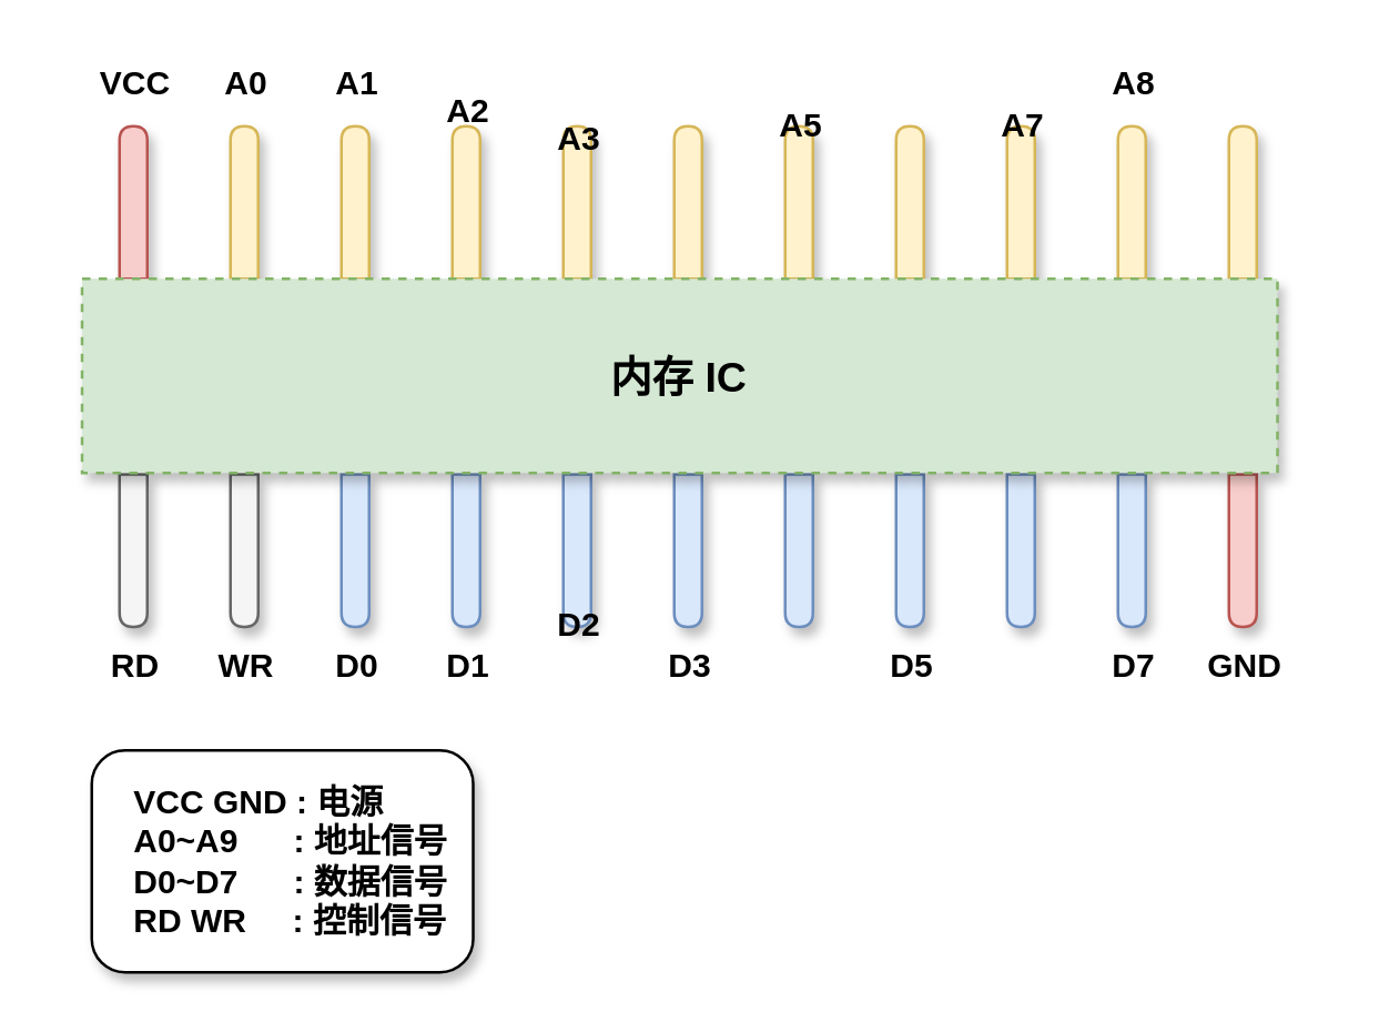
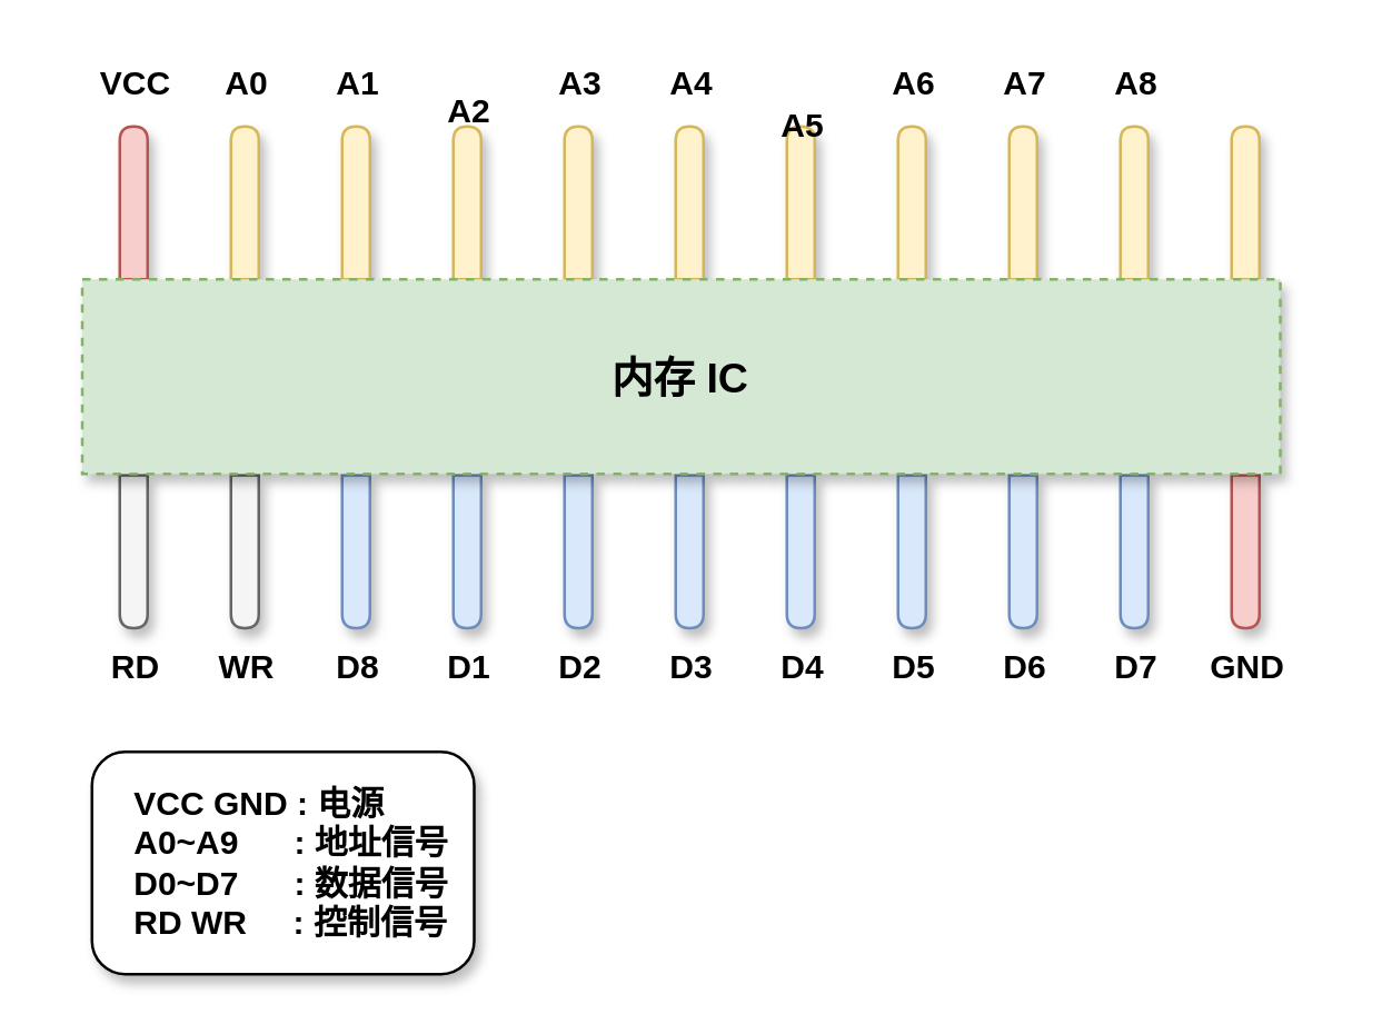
  <mxCell id="0" />
  <mxCell id="1" parent="0" />
  <mxCell id="2" value="" style="shape=delay;whiteSpace=wrap;html=1;fontSize=15;rotation=-90;fillColor=#f8cecc;strokeColor=#b85450;shadow=1;" vertex="1" parent="1"><mxGeometry x="20" y="67.5" width="55" height="10" as="geometry" /></mxCell>
  <mxCell id="3" value="" style="shape=delay;whiteSpace=wrap;html=1;fontSize=15;rotation=-90;fillColor=#fff2cc;strokeColor=#d6b656;shadow=1;" vertex="1" parent="1"><mxGeometry x="60" y="67.5" width="55" height="10" as="geometry" /></mxCell>
  <mxCell id="4" value="" style="shape=delay;whiteSpace=wrap;html=1;fontSize=15;rotation=-90;fillColor=#fff2cc;strokeColor=#d6b656;shadow=1;" vertex="1" parent="1"><mxGeometry x="100" y="67.5" width="55" height="10" as="geometry" /></mxCell>
  <mxCell id="5" value="" style="shape=delay;whiteSpace=wrap;html=1;fontSize=15;rotation=-90;fillColor=#fff2cc;strokeColor=#d6b656;shadow=1;" vertex="1" parent="1"><mxGeometry x="140" y="67.5" width="55" height="10" as="geometry" /></mxCell>
  <mxCell id="6" value="" style="shape=delay;whiteSpace=wrap;html=1;fontSize=15;rotation=-90;fillColor=#fff2cc;strokeColor=#d6b656;shadow=1;" vertex="1" parent="1"><mxGeometry x="180" y="67.5" width="55" height="10" as="geometry" /></mxCell>
  <mxCell id="7" value="" style="shape=delay;whiteSpace=wrap;html=1;fontSize=15;rotation=-90;fillColor=#fff2cc;strokeColor=#d6b656;shadow=1;" vertex="1" parent="1"><mxGeometry x="220" y="67.5" width="55" height="10" as="geometry" /></mxCell>
  <mxCell id="8" value="" style="shape=delay;whiteSpace=wrap;html=1;fontSize=15;rotation=-90;fillColor=#fff2cc;strokeColor=#d6b656;shadow=1;" vertex="1" parent="1"><mxGeometry x="260" y="67.5" width="55" height="10" as="geometry" /></mxCell>
  <mxCell id="9" value="" style="shape=delay;whiteSpace=wrap;html=1;fontSize=15;rotation=-90;fillColor=#fff2cc;strokeColor=#d6b656;shadow=1;" vertex="1" parent="1"><mxGeometry x="300" y="67.5" width="55" height="10" as="geometry" /></mxCell>
  <mxCell id="10" value="" style="shape=delay;whiteSpace=wrap;html=1;fontSize=15;rotation=-90;fillColor=#fff2cc;strokeColor=#d6b656;shadow=1;" vertex="1" parent="1"><mxGeometry x="340" y="67.5" width="55" height="10" as="geometry" /></mxCell>
  <mxCell id="11" value="" style="shape=delay;whiteSpace=wrap;html=1;fontSize=15;rotation=-90;fillColor=#fff2cc;strokeColor=#d6b656;shadow=1;" vertex="1" parent="1"><mxGeometry x="380" y="67.5" width="55" height="10" as="geometry" /></mxCell>
  <mxCell id="12" value="" style="shape=delay;whiteSpace=wrap;html=1;fontSize=15;rotation=-90;direction=west;shadow=1;fillColor=#f5f5f5;strokeColor=#666666;fontColor=#333333;" vertex="1" parent="1"><mxGeometry x="20" y="193" width="55" height="10" as="geometry" /></mxCell>
  <mxCell id="13" value="" style="shape=delay;whiteSpace=wrap;html=1;fontSize=15;rotation=-90;direction=west;shadow=1;fillColor=#f5f5f5;strokeColor=#666666;fontColor=#333333;" vertex="1" parent="1"><mxGeometry x="60" y="193" width="55" height="10" as="geometry" /></mxCell>
  <mxCell id="14" value="" style="shape=delay;whiteSpace=wrap;html=1;fontSize=15;rotation=-90;direction=west;shadow=1;fillColor=#dae8fc;strokeColor=#6c8ebf;" vertex="1" parent="1"><mxGeometry x="100" y="193" width="55" height="10" as="geometry" /></mxCell>
  <mxCell id="15" value="" style="shape=delay;whiteSpace=wrap;html=1;fontSize=15;rotation=-90;direction=west;shadow=1;fillColor=#dae8fc;strokeColor=#6c8ebf;" vertex="1" parent="1"><mxGeometry x="140" y="193" width="55" height="10" as="geometry" /></mxCell>
  <mxCell id="16" value="" style="shape=delay;whiteSpace=wrap;html=1;fontSize=15;rotation=-90;direction=west;shadow=1;fillColor=#dae8fc;strokeColor=#6c8ebf;" vertex="1" parent="1"><mxGeometry x="180" y="193" width="55" height="10" as="geometry" /></mxCell>
  <mxCell id="17" value="" style="shape=delay;whiteSpace=wrap;html=1;fontSize=15;rotation=-90;direction=west;shadow=1;fillColor=#dae8fc;strokeColor=#6c8ebf;" vertex="1" parent="1"><mxGeometry x="220" y="193" width="55" height="10" as="geometry" /></mxCell>
  <mxCell id="18" value="" style="shape=delay;whiteSpace=wrap;html=1;fontSize=15;rotation=-90;direction=west;shadow=1;fillColor=#dae8fc;strokeColor=#6c8ebf;" vertex="1" parent="1"><mxGeometry x="260" y="193" width="55" height="10" as="geometry" /></mxCell>
  <mxCell id="19" value="" style="shape=delay;whiteSpace=wrap;html=1;fontSize=15;rotation=-90;direction=west;shadow=1;fillColor=#dae8fc;strokeColor=#6c8ebf;" vertex="1" parent="1"><mxGeometry x="300" y="193" width="55" height="10" as="geometry" /></mxCell>
  <mxCell id="20" value="" style="shape=delay;whiteSpace=wrap;html=1;fontSize=15;rotation=-90;direction=west;shadow=1;fillColor=#dae8fc;strokeColor=#6c8ebf;" vertex="1" parent="1"><mxGeometry x="340" y="193" width="55" height="10" as="geometry" /></mxCell>
  <mxCell id="21" value="" style="shape=delay;whiteSpace=wrap;html=1;fontSize=15;rotation=-90;direction=west;shadow=1;fillColor=#dae8fc;strokeColor=#6c8ebf;" vertex="1" parent="1"><mxGeometry x="380" y="193" width="55" height="10" as="geometry" /></mxCell>
  <mxCell id="22" value="VCC" style="text;html=1;align=center;verticalAlign=middle;resizable=0;points=[];autosize=1;fontSize=12;fontStyle=1;shadow=1;" vertex="1" parent="1"><mxGeometry x="27.5" y="20" width="40" height="20" as="geometry" /></mxCell>
  <mxCell id="23" value="A0" style="text;html=1;align=center;verticalAlign=middle;resizable=0;points=[];autosize=1;fontSize=12;fontStyle=1;shadow=1;" vertex="1" parent="1"><mxGeometry x="72.5" y="20" width="30" height="20" as="geometry" /></mxCell>
  <mxCell id="24" value="A1" style="text;html=1;align=center;verticalAlign=middle;resizable=0;points=[];autosize=1;fontSize=12;fontStyle=1;shadow=1;" vertex="1" parent="1"><mxGeometry x="112.5" y="20" width="30" height="20" as="geometry" /></mxCell>
  <mxCell id="25" value="A2" style="text;html=1;align=center;verticalAlign=middle;resizable=0;points=[];autosize=1;fontSize=12;fontStyle=1;shadow=1;" vertex="1" parent="1"><mxGeometry x="152.5" y="30" width="30" height="20" as="geometry" /></mxCell>
- <mxCell id="26" value="A3" style="text;html=1;align=center;verticalAlign=middle;resizable=0;points=[];autosize=1;fontSize=12;fontStyle=1;shadow=1;" vertex="1" parent="1"><mxGeometry x="192.5" y="40" width="30" height="20" as="geometry" /></mxCell>
+ <mxCell id="26" value="A3" style="text;html=1;align=center;verticalAlign=middle;resizable=0;points=[];autosize=1;fontSize=12;fontStyle=1;shadow=1;" vertex="1" parent="1"><mxGeometry x="192.5" y="20" width="30" height="20" as="geometry" /></mxCell>
+ <mxCell id="27" value="A4" style="text;html=1;align=center;verticalAlign=middle;resizable=0;points=[];autosize=1;fontSize=12;fontStyle=1;shadow=1;" vertex="1" parent="1"><mxGeometry x="232.5" y="20" width="30" height="20" as="geometry" /></mxCell>
  <mxCell id="28" value="A5" style="text;html=1;align=center;verticalAlign=middle;resizable=0;points=[];autosize=1;fontSize=12;fontStyle=1;shadow=1;" vertex="1" parent="1"><mxGeometry x="272.5" y="35" width="30" height="20" as="geometry" /></mxCell>
- <mxCell id="30" value="A7" style="text;html=1;align=center;verticalAlign=middle;resizable=0;points=[];autosize=1;fontSize=12;fontStyle=1;shadow=1;" vertex="1" parent="1"><mxGeometry x="352.5" y="35" width="30" height="20" as="geometry" /></mxCell>
+ <mxCell id="29" value="A6" style="text;html=1;align=center;verticalAlign=middle;resizable=0;points=[];autosize=1;fontSize=12;fontStyle=1;shadow=1;" vertex="1" parent="1"><mxGeometry x="312.5" y="20" width="30" height="20" as="geometry" /></mxCell>
+ <mxCell id="30" value="A7" style="text;html=1;align=center;verticalAlign=middle;resizable=0;points=[];autosize=1;fontSize=12;fontStyle=1;shadow=1;" vertex="1" parent="1"><mxGeometry x="352.5" y="20" width="30" height="20" as="geometry" /></mxCell>
  <mxCell id="31" value="A8" style="text;html=1;align=center;verticalAlign=middle;resizable=0;points=[];autosize=1;fontSize=12;fontStyle=1;shadow=1;" vertex="1" parent="1"><mxGeometry x="392.5" y="20" width="30" height="20" as="geometry" /></mxCell>
  <mxCell id="32" value="" style="shape=delay;whiteSpace=wrap;html=1;fontSize=15;rotation=-90;fillColor=#fff2cc;strokeColor=#d6b656;shadow=1;" vertex="1" parent="1"><mxGeometry x="420" y="67.5" width="55" height="10" as="geometry" /></mxCell>
  <mxCell id="33" value="" style="shape=delay;whiteSpace=wrap;html=1;fontSize=15;rotation=-90;direction=west;shadow=1;fillColor=#f8cecc;strokeColor=#b85450;" vertex="1" parent="1"><mxGeometry x="420" y="193" width="55" height="10" as="geometry" /></mxCell>
  <mxCell id="34" value="内存 IC" style="rounded=0;whiteSpace=wrap;html=1;fillColor=#d5e8d4;strokeColor=#82b366;fontStyle=1;fontSize=15;shadow=1;dashed=1;" vertex="1" parent="1"><mxGeometry x="29" y="100" width="431" height="70" as="geometry" /></mxCell>
  <mxCell id="35" value="GND" style="text;html=1;align=center;verticalAlign=middle;resizable=0;points=[];autosize=1;fontSize=12;fontStyle=1;shadow=1;" vertex="1" parent="1"><mxGeometry x="427.5" y="230" width="40" height="20" as="geometry" /></mxCell>
- <mxCell id="36" value="D0" style="text;html=1;align=center;verticalAlign=middle;resizable=0;points=[];autosize=1;fontSize=12;fontStyle=1;shadow=1;" vertex="1" parent="1"><mxGeometry x="112.5" y="230" width="30" height="20" as="geometry" /></mxCell>
+ <mxCell id="36" value="D8" style="text;html=1;align=center;verticalAlign=middle;resizable=0;points=[];autosize=1;fontSize=12;fontStyle=1;shadow=1;" vertex="1" parent="1"><mxGeometry x="112.5" y="230" width="30" height="20" as="geometry" /></mxCell>
  <mxCell id="37" value="D1" style="text;html=1;align=center;verticalAlign=middle;resizable=0;points=[];autosize=1;fontSize=12;fontStyle=1;shadow=1;" vertex="1" parent="1"><mxGeometry x="152.5" y="230" width="30" height="20" as="geometry" /></mxCell>
- <mxCell id="38" value="D2" style="text;html=1;align=center;verticalAlign=middle;resizable=0;points=[];autosize=1;fontSize=12;fontStyle=1;shadow=1;" vertex="1" parent="1"><mxGeometry x="192.5" y="215" width="30" height="20" as="geometry" /></mxCell>
+ <mxCell id="38" value="D2" style="text;html=1;align=center;verticalAlign=middle;resizable=0;points=[];autosize=1;fontSize=12;fontStyle=1;shadow=1;" vertex="1" parent="1"><mxGeometry x="192.5" y="230" width="30" height="20" as="geometry" /></mxCell>
  <mxCell id="39" value="D3" style="text;html=1;align=center;verticalAlign=middle;resizable=0;points=[];autosize=1;fontSize=12;fontStyle=1;shadow=1;" vertex="1" parent="1"><mxGeometry x="232.5" y="230" width="30" height="20" as="geometry" /></mxCell>
+ <mxCell id="40" value="D4" style="text;html=1;align=center;verticalAlign=middle;resizable=0;points=[];autosize=1;fontSize=12;fontStyle=1;shadow=1;" vertex="1" parent="1"><mxGeometry x="272.5" y="230" width="30" height="20" as="geometry" /></mxCell>
  <mxCell id="41" value="D5" style="text;html=1;align=center;verticalAlign=middle;resizable=0;points=[];autosize=1;fontSize=12;fontStyle=1;shadow=1;" vertex="1" parent="1"><mxGeometry x="312.5" y="230" width="30" height="20" as="geometry" /></mxCell>
+ <mxCell id="42" value="D6" style="text;html=1;align=center;verticalAlign=middle;resizable=0;points=[];autosize=1;fontSize=12;fontStyle=1;shadow=1;" vertex="1" parent="1"><mxGeometry x="352.5" y="230" width="30" height="20" as="geometry" /></mxCell>
  <mxCell id="43" value="D7" style="text;html=1;align=center;verticalAlign=middle;resizable=0;points=[];autosize=1;fontSize=12;fontStyle=1;shadow=1;" vertex="1" parent="1"><mxGeometry x="392.5" y="230" width="30" height="20" as="geometry" /></mxCell>
  <mxCell id="44" value="WR" style="text;html=1;align=center;verticalAlign=middle;resizable=0;points=[];autosize=1;fontSize=12;fontStyle=1;shadow=1;" vertex="1" parent="1"><mxGeometry x="67.5" y="230" width="40" height="20" as="geometry" /></mxCell>
  <mxCell id="45" value="RD" style="text;html=1;align=center;verticalAlign=middle;resizable=0;points=[];autosize=1;fontSize=12;fontStyle=1;shadow=1;" vertex="1" parent="1"><mxGeometry x="32.5" y="230" width="30" height="20" as="geometry" /></mxCell>
  <mxCell id="46" value="" style="rounded=1;whiteSpace=wrap;html=1;shadow=1;fontSize=12;" vertex="1" parent="1"><mxGeometry x="32.5" y="270" width="137.5" height="80" as="geometry" /></mxCell>
  <mxCell id="47" value="&lt;b&gt;VCC GND : 电源&lt;br&gt;A0~A9&amp;nbsp; &amp;nbsp; &amp;nbsp; : 地址信号&lt;br&gt;D0~D7&amp;nbsp; &amp;nbsp; &amp;nbsp; : 数据信号&lt;br&gt;RD WR&amp;nbsp; &amp;nbsp; &amp;nbsp;: 控制信号&lt;/b&gt;" style="text;html=1;align=left;verticalAlign=middle;resizable=0;points=[];autosize=1;fontSize=12;" vertex="1" parent="1"><mxGeometry x="46.25" y="280" width="130" height="60" as="geometry" /></mxCell>
